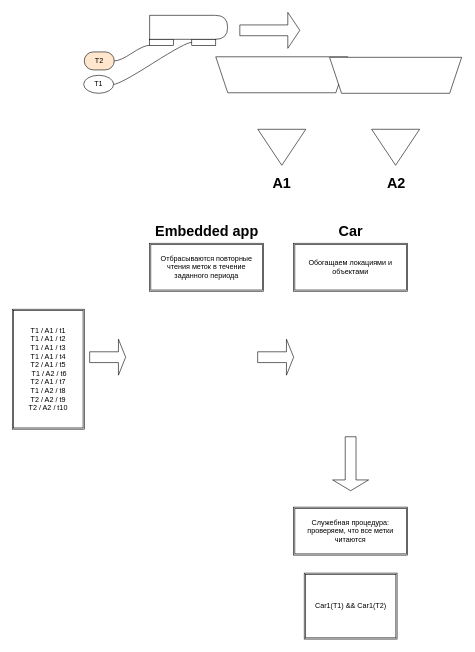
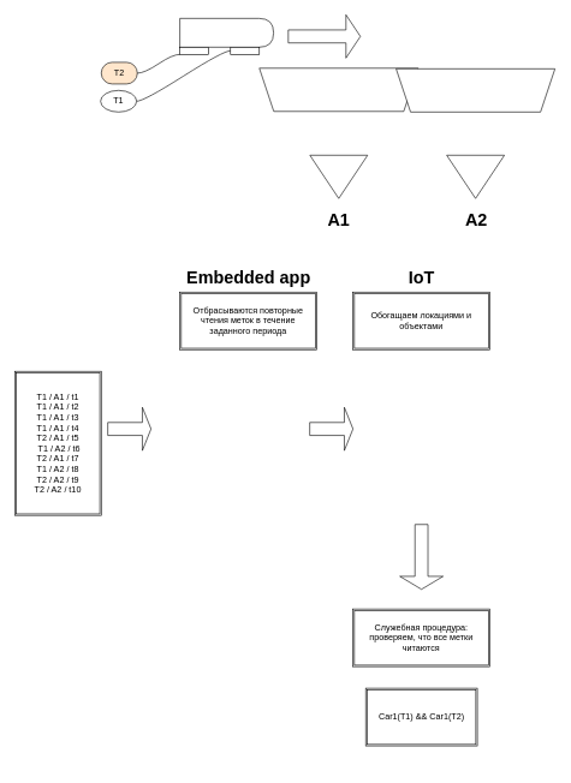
  <mxCell id="0" />
  <mxCell id="1" parent="0" />
  <mxCell id="2" value="" style="triangle;whiteSpace=wrap;html=1;rotation=90;" vertex="1" parent="1"><mxGeometry x="439.38" y="205" width="60" height="80" as="geometry" /></mxCell>
  <mxCell id="3" value="" style="triangle;whiteSpace=wrap;html=1;rotation=90;fontStyle=1" vertex="1" parent="1"><mxGeometry x="629.13" y="205" width="60" height="80" as="geometry" /></mxCell>
  <mxCell id="4" value="" style="shape=trapezoid;perimeter=trapezoidPerimeter;whiteSpace=wrap;html=1;fixedSize=1;rotation=-180;" vertex="1" parent="1"><mxGeometry x="359.25" y="94.13" width="220.26" height="60" as="geometry" /></mxCell>
  <mxCell id="5" value="" style="shape=trapezoid;perimeter=trapezoidPerimeter;whiteSpace=wrap;html=1;fixedSize=1;rotation=-180;" vertex="1" parent="1"><mxGeometry x="549" y="95" width="220.26" height="60" as="geometry" /></mxCell>
  <mxCell id="6" value="T2" style="whiteSpace=wrap;html=1;rounded=1;arcSize=50;align=center;verticalAlign=middle;strokeWidth=1;autosize=1;spacing=4;treeFolding=1;treeMoving=1;newEdgeStyle={&quot;edgeStyle&quot;:&quot;entityRelationEdgeStyle&quot;,&quot;startArrow&quot;:&quot;none&quot;,&quot;endArrow&quot;:&quot;none&quot;,&quot;segment&quot;:10,&quot;curved&quot;:1};fillColor=#ffe6cc;" vertex="1" parent="1"><mxGeometry x="140" y="86" width="50" height="30" as="geometry" /></mxCell>
  <mxCell id="7" value="" style="edgeStyle=entityRelationEdgeStyle;startArrow=none;endArrow=none;segment=10;curved=1;rounded=0;exitX=0;exitY=1;exitDx=0;exitDy=0;" edge="1" target="6" parent="1" source="12"><mxGeometry relative="1" as="geometry"><mxPoint x="191" y="35" as="sourcePoint" /></mxGeometry></mxCell>
  <mxCell id="8" value="T1" style="ellipse;whiteSpace=wrap;html=1;arcSize=50;align=center;verticalAlign=middle;strokeWidth=1;autosize=1;spacing=4;treeFolding=1;treeMoving=1;newEdgeStyle={&quot;edgeStyle&quot;:&quot;entityRelationEdgeStyle&quot;,&quot;startArrow&quot;:&quot;none&quot;,&quot;endArrow&quot;:&quot;none&quot;,&quot;segment&quot;:10,&quot;curved&quot;:1};" vertex="1" parent="1"><mxGeometry x="139" y="125" width="50" height="30" as="geometry" /></mxCell>
  <mxCell id="9" value="" style="edgeStyle=entityRelationEdgeStyle;startArrow=none;endArrow=none;segment=10;curved=1;rounded=0;exitX=0;exitY=0.5;exitDx=0;exitDy=0;" edge="1" target="8" parent="1" source="13"><mxGeometry relative="1" as="geometry"><mxPoint x="77" y="219" as="sourcePoint" /></mxGeometry></mxCell>
  <mxCell id="10" value="" style="group" vertex="1" connectable="0" parent="1"><mxGeometry x="249" y="25" width="130" height="50" as="geometry" /></mxCell>
  <mxCell id="11" value="" style="shape=delay;whiteSpace=wrap;html=1;" vertex="1" parent="10"><mxGeometry width="130" height="40" as="geometry" /></mxCell>
  <mxCell id="12" value="" style="rounded=0;whiteSpace=wrap;html=1;" vertex="1" parent="10"><mxGeometry y="40" width="40" height="10" as="geometry" /></mxCell>
  <mxCell id="13" value="" style="rounded=0;whiteSpace=wrap;html=1;" vertex="1" parent="10"><mxGeometry x="70.25" y="40" width="40" height="10" as="geometry" /></mxCell>
  <mxCell id="14" value="A1" style="text;strokeColor=none;fillColor=none;html=1;fontSize=24;fontStyle=1;verticalAlign=middle;align=center;" vertex="1" parent="1"><mxGeometry x="419" y="285" width="100" height="40" as="geometry" /></mxCell>
  <mxCell id="15" value="A2" style="text;strokeColor=none;fillColor=none;html=1;fontSize=24;fontStyle=1;verticalAlign=middle;align=center;" vertex="1" parent="1"><mxGeometry x="610.13" y="285" width="100" height="40" as="geometry" /></mxCell>
  <mxCell id="16" value="" style="shape=singleArrow;whiteSpace=wrap;html=1;" vertex="1" parent="1"><mxGeometry x="399.38" y="20" width="100" height="60" as="geometry" /></mxCell>
  <mxCell id="17" value="T1 / A1 / t1&lt;br&gt;T1 / A1 / t2&lt;br&gt;T1 / A1 / t3&lt;br&gt;T1 / A1 / t4&lt;br&gt;T2 / A1 / t5&lt;br&gt;&amp;nbsp;T1 / A2 / t6&lt;br&gt;T2 / A1 / t7&lt;br&gt;T1 / A2 / t8&lt;br&gt;T2 / A2 / t9&lt;br&gt;T2 / A2 / t10" style="shape=ext;double=1;rounded=0;whiteSpace=wrap;html=1;" vertex="1" parent="1"><mxGeometry x="20" y="515" width="120" height="200" as="geometry" /></mxCell>
  <mxCell id="18" value="Embedded app" style="text;strokeColor=none;fillColor=none;html=1;fontSize=24;fontStyle=1;verticalAlign=middle;align=center;" vertex="1" parent="1"><mxGeometry x="239" y="365" width="210" height="40" as="geometry" /></mxCell>
  <mxCell id="19" value="" style="shape=singleArrow;whiteSpace=wrap;html=1;" vertex="1" parent="1"><mxGeometry x="149" y="565" width="60" height="60" as="geometry" /></mxCell>
  <mxCell id="20" value="Отбрасываются повторные чтения меток в течение заданного периода" style="shape=ext;double=1;rounded=0;whiteSpace=wrap;html=1;" vertex="1" parent="1"><mxGeometry x="249" y="405" width="190" height="80" as="geometry" /></mxCell>
- <mxCell id="21" value="Car" style="text;strokeColor=none;fillColor=none;html=1;fontSize=24;fontStyle=1;verticalAlign=middle;align=center;" vertex="1" parent="1"><mxGeometry x="479.13" y="365" width="210" height="40" as="geometry" /></mxCell>
+ <mxCell id="21" value="IoT" style="text;strokeColor=none;fillColor=none;html=1;fontSize=24;fontStyle=1;verticalAlign=middle;align=center;" vertex="1" parent="1"><mxGeometry x="479.13" y="365" width="210" height="40" as="geometry" /></mxCell>
  <mxCell id="22" value="Обогащаем локациями и объектами" style="shape=ext;double=1;rounded=0;whiteSpace=wrap;html=1;" vertex="1" parent="1"><mxGeometry x="489.13" y="405" width="190" height="80" as="geometry" /></mxCell>
  <mxCell id="23" value="Служебная процедура:&lt;br&gt;проверяем, что все метки читаются" style="shape=ext;double=1;rounded=0;whiteSpace=wrap;html=1;" vertex="1" parent="1"><mxGeometry x="489.13" y="845" width="190" height="80" as="geometry" /></mxCell>
- <mxCell id="24" value="Car1(T1) &amp;amp;&amp;amp; Car1(T2)" style="shape=ext;double=1;rounded=0;whiteSpace=wrap;html=1;" vertex="1" parent="1"><mxGeometry x="506.7" y="955" width="154.87" height="110" as="geometry" /></mxCell>
+ <mxCell id="24" value="Car1(T1) &amp;amp;&amp;amp; Car1(T2)" style="shape=ext;double=1;rounded=0;whiteSpace=wrap;html=1;" vertex="1" parent="1"><mxGeometry x="506.7" y="955" width="154.87" height="80" as="geometry" /></mxCell>
  <mxCell id="25" value="" style="shape=singleArrow;whiteSpace=wrap;html=1;" vertex="1" parent="1"><mxGeometry x="429.13" y="565" width="60" height="60" as="geometry" /></mxCell>
  <mxCell id="26" value="" style="shape=singleArrow;whiteSpace=wrap;html=1;rotation=90;" vertex="1" parent="1"><mxGeometry x="539.13" y="742.66" width="90" height="60" as="geometry" /></mxCell>
